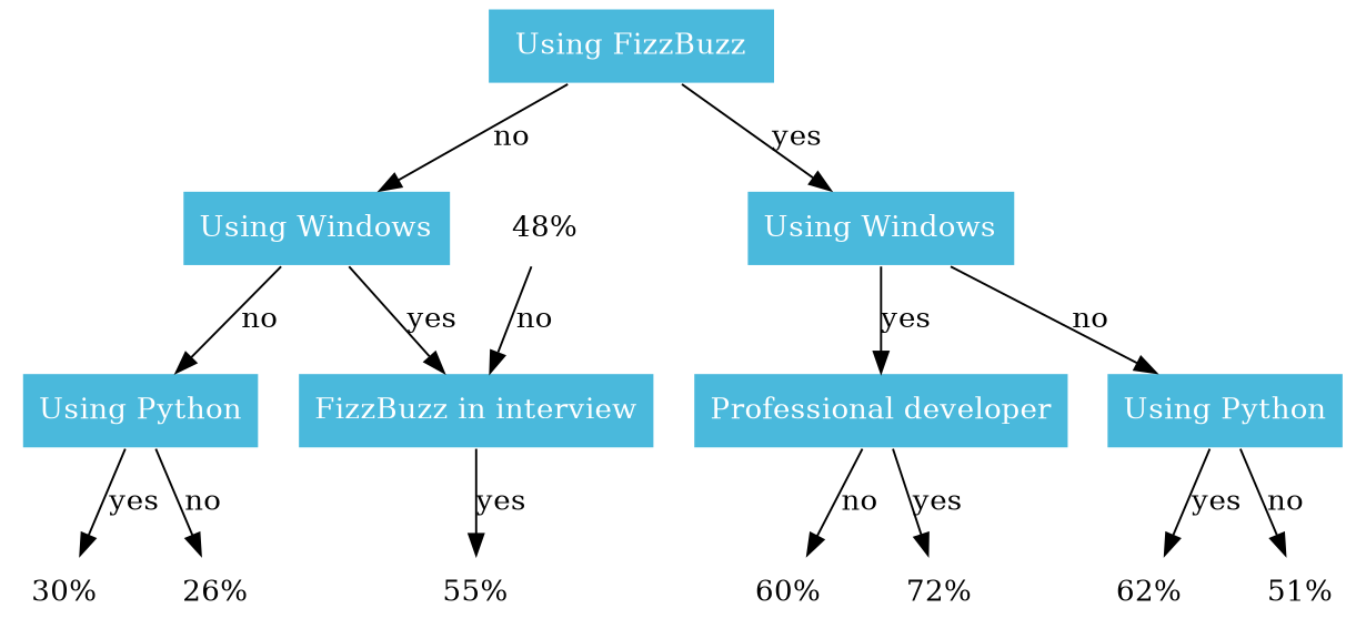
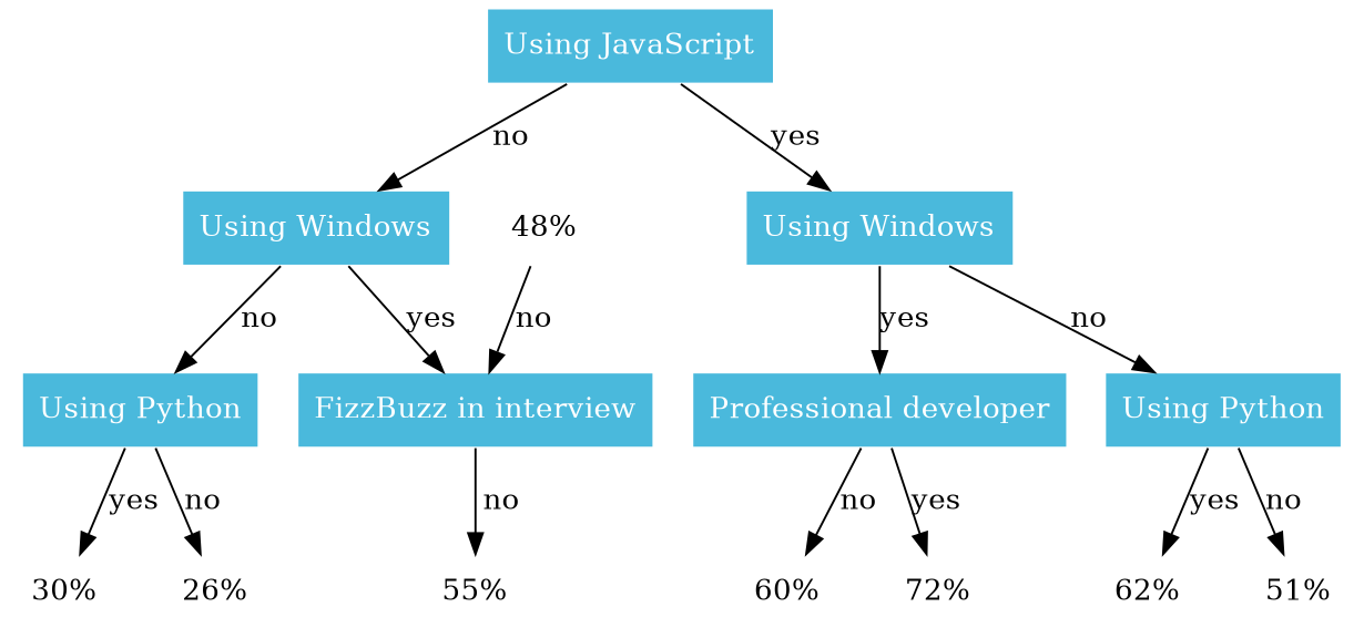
  digraph {
    mindist=.4
    node [color=white fillcolor="#4AB9DC" fontcolor=black shape=plaintext style=solid]
-   n1 [fontcolor=white label="Using FizzBuzz" shape=rect style=filled]
+   n1 [fontcolor=white label="Using JavaScript" shape=rect style=filled]
    n2 [fontcolor=white label="Using Windows" shape=rect style=filled]
    n3 [fontcolor=white label="Using Windows" shape=rect style=filled]
    n4 [fontcolor=white label="Using Python" shape=rect style=filled]
    n5 [fontcolor=white label="FizzBuzz in interview" shape=rect style=filled]
    n6 [fontcolor=white label="Using Python" shape=rect style=filled]
    n7 [fontcolor=white label="Professional developer" shape=rect style=filled]
    n8 [label="26%"]
    n9 [label="30%"]
    n10 [label="55%"]
    n11 [label="51%"]
    n12 [label="62%"]
    n13 [label="60%"]
    n14 [label="72%"]
    n15 [label="48%"]
    n1 -> n2 [label=no]
    n1 -> n3 [label=yes]
    n2 -> n4 [label=no]
    n2 -> n5 [label=yes]
    n3 -> n6 [label=no]
    n3 -> n7 [label=yes]
    n4 -> n8 [label=no]
    n4 -> n9 [label=yes]
-   n5 -> n10 [label=yes]
+   n5 -> n10 [label=no]
    n6 -> n11 [label=no]
    n6 -> n12 [label=yes]
    n7 -> n13 [label=no]
    n7 -> n14 [label=yes]
    n15 -> n5 [label=no]
  }
